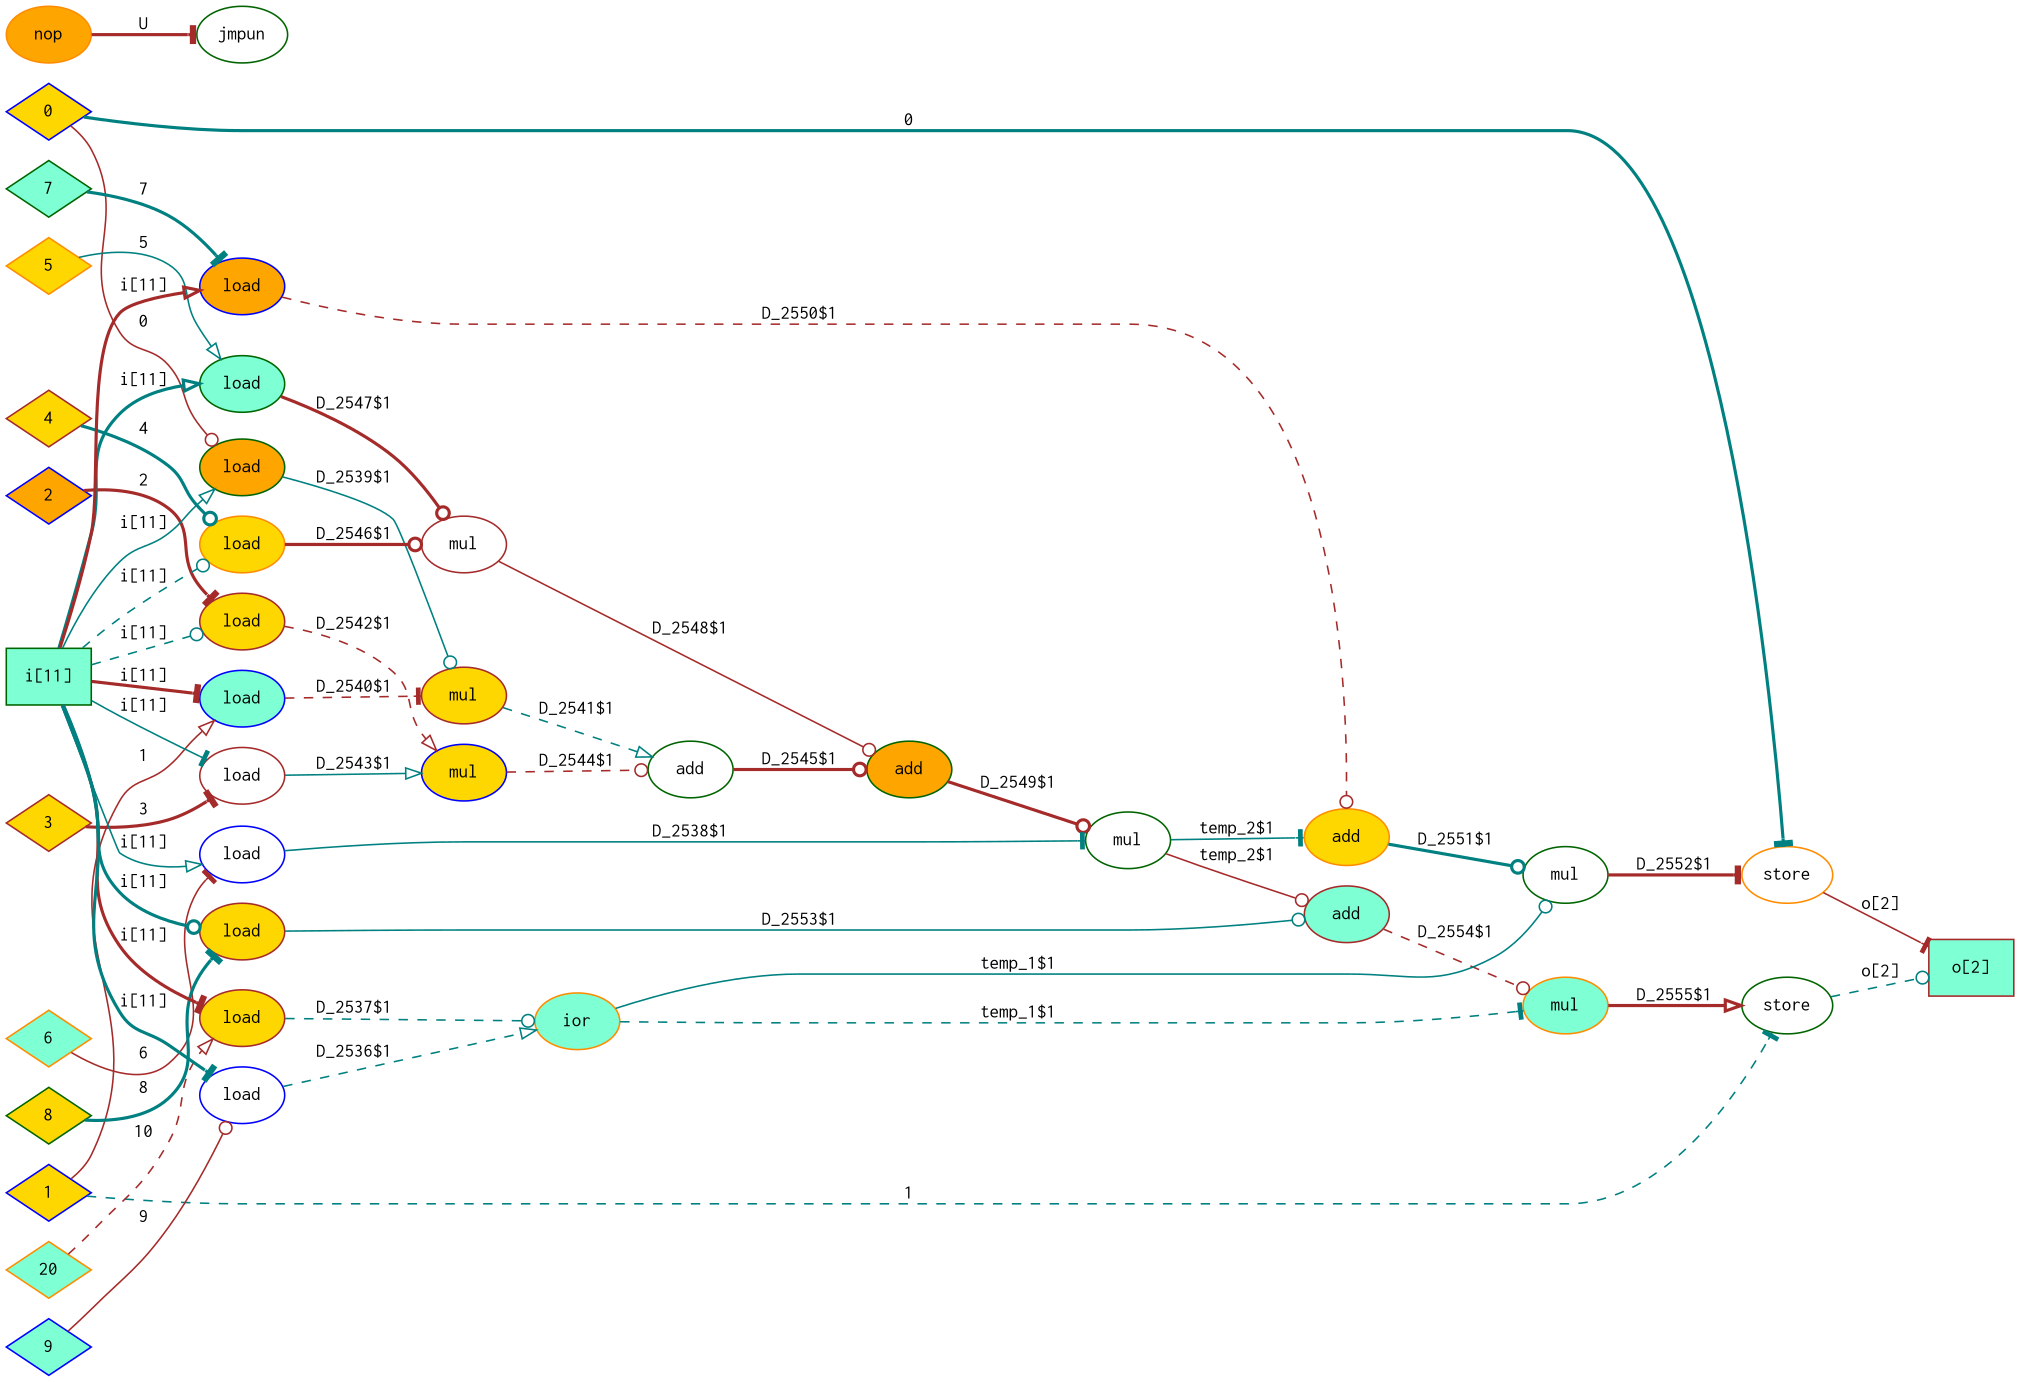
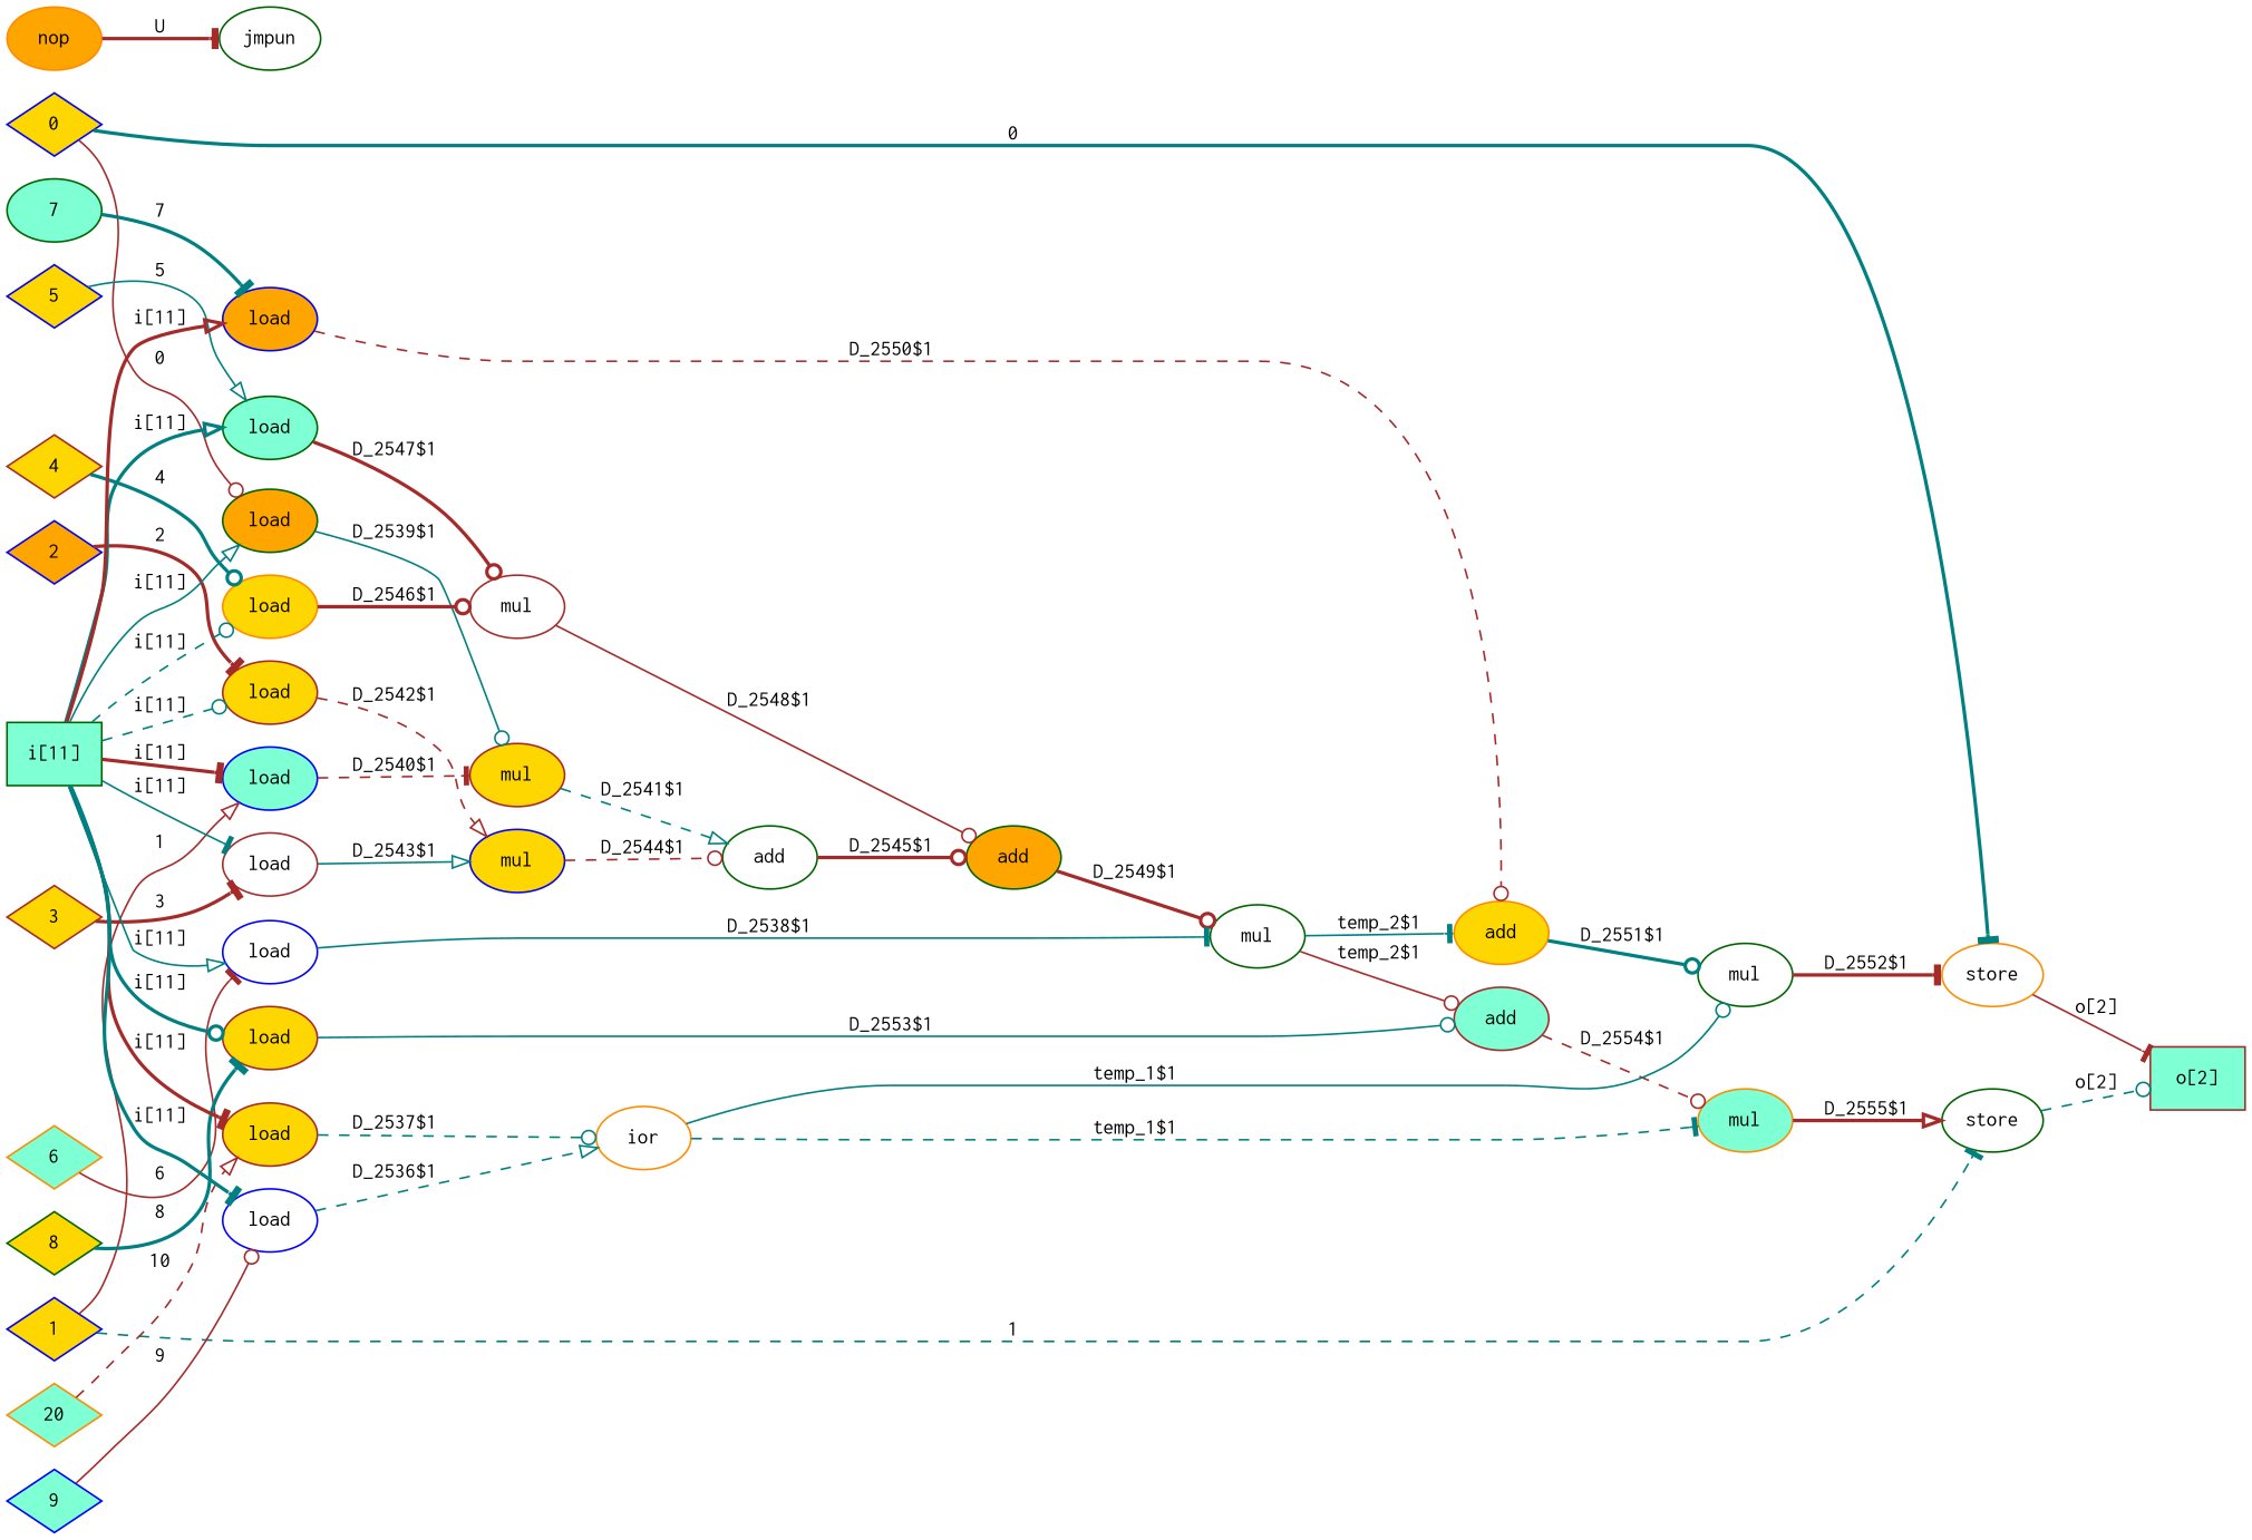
  digraph {
    nodesep=0.175
    rankdir=LR
    node [argix=-1 color=darkgreen dataspec=na fillcolor=gold fontname=Courier fontsize=12 ntype=operation shape=ellipse style=filled]
    edge [argix=-1 arrowhead=odot color=teal dataspec=s32 etype=D fontname=Courier fontsize=12 order=1 style=bold vtype=localvar]
    n1 [fillcolor=white label=add]
    n2 [fillcolor=orange label=add]
    n3 [fillcolor=white label=mul]
    n4 [color=darkorange label=add]
    n5 [color=brown fillcolor=aquamarine label=add]
    n6 [fillcolor=white label=mul]
    n7 [color=darkorange fillcolor=white label=store]
    n8 [color=darkorange fillcolor=aquamarine label=mul]
    n9 [fillcolor=white label=store]
    n10 [color=blue dataspec=s32 label=0 ntype=constant shape=diamond]
    n11 [fillcolor=orange label=load]
    n12 [color=brown label=mul]
    n13 [color=brown dataspec=s32 fillcolor=aquamarine label="o[2]" ntype=hwelem shape=box]
    n14 [color=blue dataspec=s32 label=1 ntype=constant shape=diamond]
    n15 [color=blue fillcolor=aquamarine label=load]
    n16 [color=darkorange dataspec=s32 fillcolor=aquamarine label=20 ntype=constant shape=diamond]
    n17 [color=brown label=load]
-   n18 [color=darkorange fillcolor=aquamarine label=ior]
+   n18 [color=darkorange fillcolor=white label=ior]
    n19 [color=blue dataspec=s32 fillcolor=orange label=2 ntype=constant shape=diamond]
    n20 [color=brown label=load]
    n21 [color=blue label=mul]
    n22 [color=brown dataspec=s32 label=3 ntype=constant shape=diamond]
    n23 [color=brown fillcolor=white label=load]
    n24 [color=brown dataspec=s32 label=4 ntype=constant shape=diamond]
    n25 [color=darkorange label=load]
    n26 [color=brown fillcolor=white label=mul]
-   n27 [color=darkorange dataspec=s32 label=5 ntype=constant shape=diamond]
+   n27 [color=blue dataspec=s32 label=5 ntype=constant shape=diamond]
    n28 [fillcolor=aquamarine label=load]
    n29 [color=darkorange dataspec=s32 fillcolor=aquamarine label=6 ntype=constant shape=diamond]
    n30 [color=blue fillcolor=white label=load]
-   n31 [dataspec=s32 fillcolor=aquamarine label=7 ntype=constant shape=diamond]
+   n31 [dataspec=s32 fillcolor=aquamarine label=7 ntype=constant]
    n32 [color=blue fillcolor=orange label=load]
    n33 [dataspec=s32 label=8 ntype=constant shape=diamond]
    n34 [color=brown label=load]
    n35 [color=blue dataspec=s32 fillcolor=aquamarine label=9 ntype=constant shape=diamond]
    n36 [color=blue fillcolor=white label=load]
    n37 [dataspec=s32 fillcolor=aquamarine label="i[11]" ntype=hwelem shape=box]
    n38 [fillcolor=white label=jmpun]
    n39 [color=darkorange fillcolor=orange label=nop]
    n1 -> n2 [color=brown label="D_2545$1"]
    n2 -> n3 [color=brown label="D_2549$1" order=2]
    n3 -> n4 [arrowhead=tee label="temp_2$1" order=2 style=solid]
    n3 -> n5 [color=brown label="temp_2$1" order=2 style=solid]
    n4 -> n6 [label="D_2551$1"]
    n5 -> n8 [color=brown label="D_2554$1" style=dashed]
    n6 -> n7 [arrowhead=tee color=brown label="D_2552$1"]
    n7 -> n13 [arrowhead=tee color=brown label="o[2]" style=solid]
    n8 -> n9 [arrowhead=onormal color=brown label="D_2555$1"]
    n9 -> n13 [label="o[2]" style=dashed]
    n10 -> n7 [arrowhead=tee label=0 order=2 vtype=globalvar]
    n10 -> n11 [color=brown label=0 order=2 style=solid vtype=globalvar]
    n11 -> n12 [label="D_2539$1" style=solid]
    n12 -> n1 [arrowhead=onormal label="D_2541$1" style=dashed]
    n14 -> n9 [arrowhead=tee label=1 order=2 style=dashed vtype=globalvar]
    n14 -> n15 [arrowhead=onormal color=brown label=1 order=2 style=solid vtype=globalvar]
    n15 -> n12 [arrowhead=tee color=brown label="D_2540$1" order=2 style=dashed]
    n16 -> n17 [arrowhead=onormal color=brown label=10 order=2 style=dashed vtype=globalvar]
    n17 -> n18 [label="D_2537$1" order=2 style=dashed]
    n18 -> n6 [label="temp_1$1" order=2 style=solid]
    n18 -> n8 [arrowhead=tee label="temp_1$1" order=2 style=dashed]
    n19 -> n20 [arrowhead=tee color=brown label=2 order=2 vtype=globalvar]
    n20 -> n21 [arrowhead=onormal color=brown label="D_2542$1" style=dashed]
    n21 -> n1 [color=brown label="D_2544$1" order=2 style=dashed]
    n22 -> n23 [arrowhead=tee color=brown label=3 order=2 vtype=globalvar]
    n23 -> n21 [arrowhead=onormal label="D_2543$1" order=2 style=solid]
    n24 -> n25 [label=4 order=2 vtype=globalvar]
    n25 -> n26 [color=brown label="D_2546$1"]
    n26 -> n2 [color=brown label="D_2548$1" order=2 style=solid]
    n27 -> n28 [arrowhead=onormal label=5 order=2 style=solid vtype=globalvar]
    n28 -> n26 [color=brown label="D_2547$1" order=2]
    n29 -> n30 [arrowhead=tee color=brown label=6 order=2 style=solid vtype=globalvar]
    n30 -> n3 [arrowhead=tee label="D_2538$1" style=solid]
    n31 -> n32 [arrowhead=tee label=7 order=2 vtype=globalvar]
    n32 -> n4 [color=brown label="D_2550$1" style=dashed]
    n33 -> n34 [arrowhead=tee label=8 order=2 vtype=globalvar]
    n34 -> n5 [label="D_2553$1" style=solid]
    n35 -> n36 [color=brown label=9 order=2 style=solid vtype=globalvar]
    n36 -> n18 [arrowhead=onormal label="D_2536$1" style=dashed]
    n37 -> n11 [arrowhead=onormal label="i[11]" style=solid]
    n37 -> n15 [arrowhead=tee color=brown label="i[11]"]
    n37 -> n17 [arrowhead=tee color=brown label="i[11]"]
    n37 -> n20 [label="i[11]" style=dashed]
    n37 -> n23 [arrowhead=tee label="i[11]" style=solid]
    n37 -> n25 [label="i[11]" style=dashed]
    n37 -> n28 [arrowhead=onormal label="i[11]"]
    n37 -> n30 [arrowhead=onormal label="i[11]" style=solid]
    n37 -> n32 [arrowhead=onormal color=brown label="i[11]"]
    n37 -> n34 [label="i[11]"]
    n37 -> n36 [arrowhead=tee label="i[11]"]
    n39 -> n38 [arrowhead=tee color=brown dataspec=u1 etype=U label=U vtype=""]
  }
